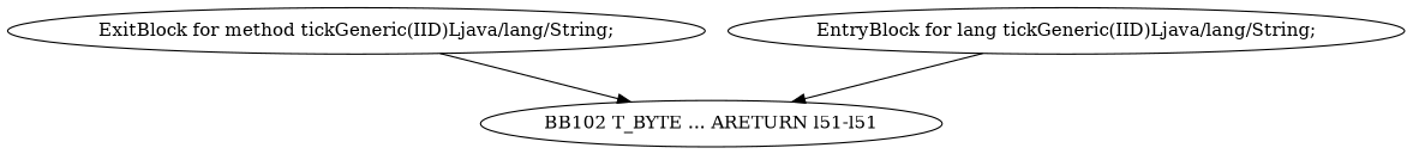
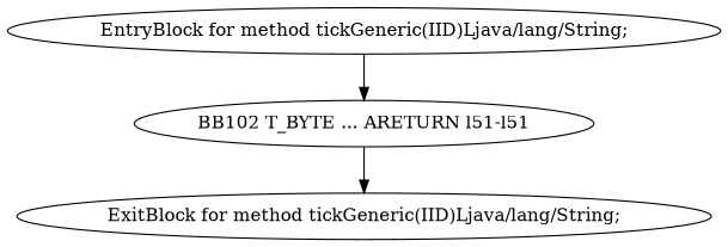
  digraph {
    n1 [label="BB102 T_BYTE ... ARETURN l51-l51"]
    n2 [label="ExitBlock for method tickGeneric(IID)Ljava/lang/String;"]
-   n3 [label="EntryBlock for lang tickGeneric(IID)Ljava/lang/String;"]
-   n2 -> n1
+   n3 [label="EntryBlock for method tickGeneric(IID)Ljava/lang/String;"]
+   n1 -> n2
    n3 -> n1
  }
